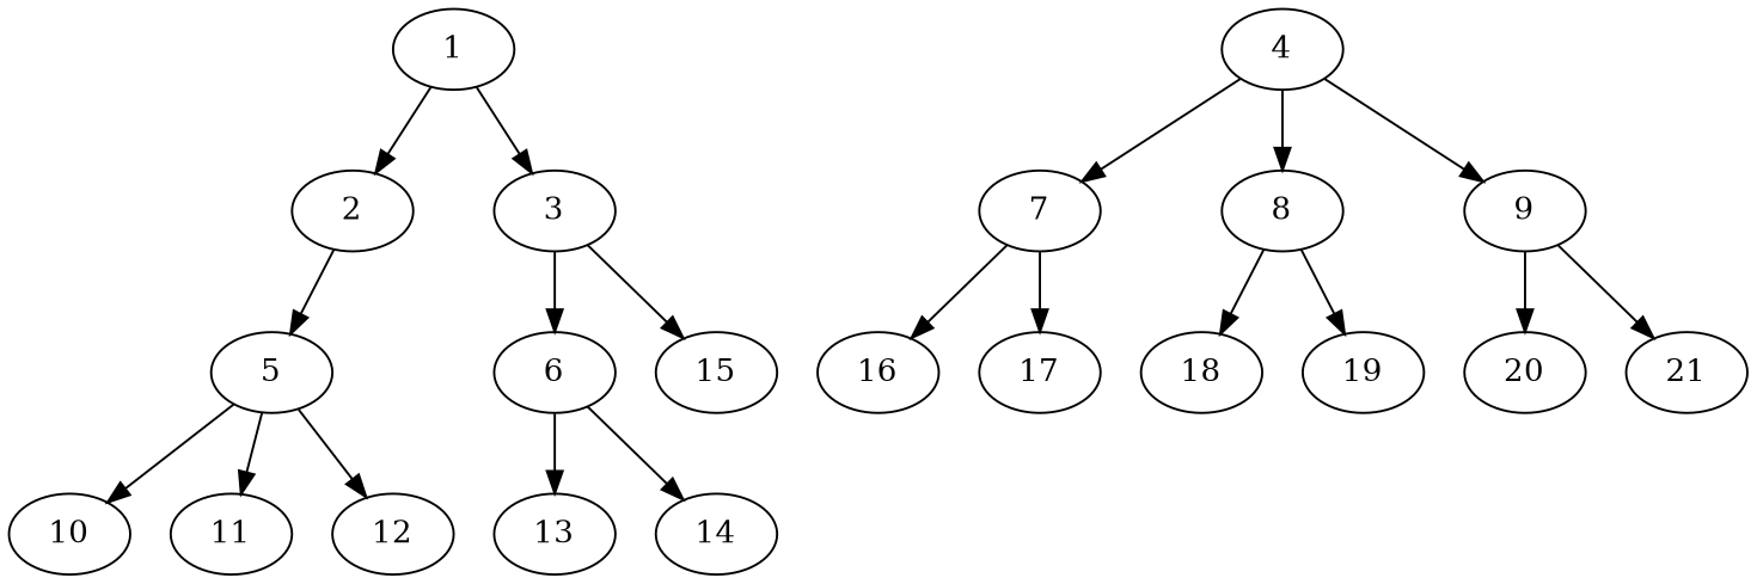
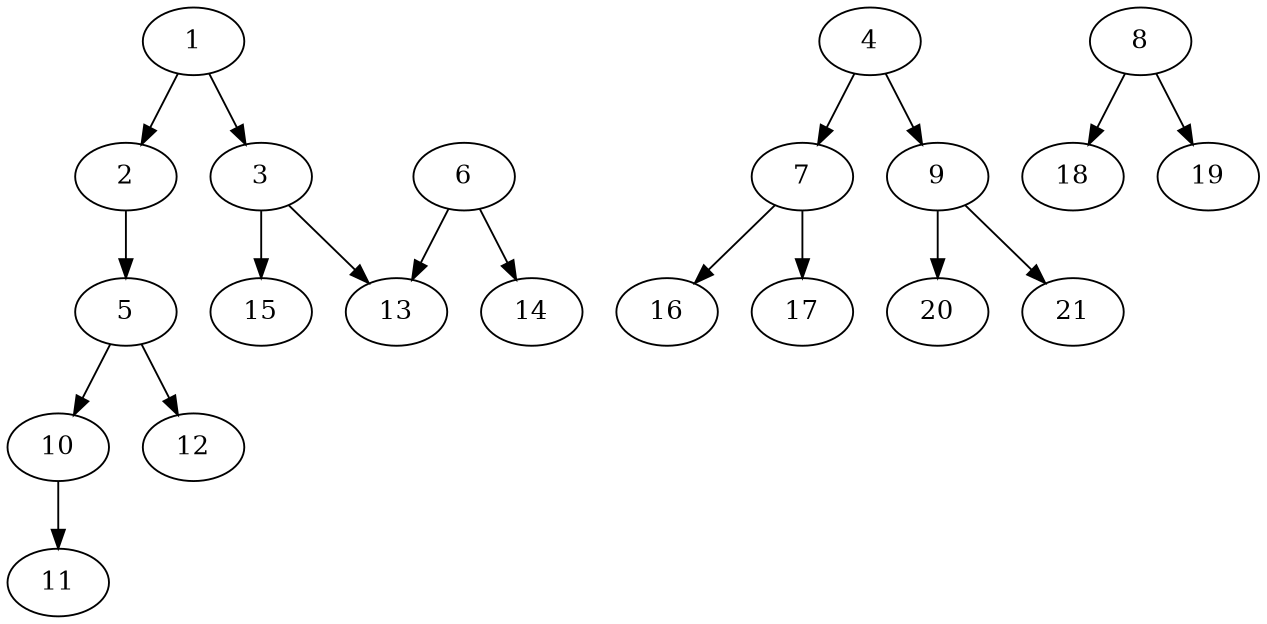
  digraph {
    node [Weight=10]
    edge [Weight=8]
    1 [Weight=9]
    2 [Weight=2]
    3
    5 [Weight=4]
    6
    15 [Weight=2]
    4 [Weight=6]
    7 [Weight=4]
    8 [Weight=4]
    9 [Weight=8]
    10
    11 [Weight=3]
    12
    13 [Weight=4]
    14 [Weight=2]
    16 [Weight=9]
    17 [Weight=7]
    18
    19 [Weight=9]
    20 [Weight=3]
    21 [Weight=3]
    1 -> 2 [Weight=7]
    1 -> 3 [Weight=11]
    2 -> 5 [Weight=6]
-   3 -> 6 [Weight=2]
+   3 -> 13 [Weight=2]
    3 -> 15 [Weight=3]
    5 -> 10 [Weight=10]
-   5 -> 11
+   10 -> 11
    5 -> 12 [Weight=5]
    6 -> 13 [Weight=10]
    6 -> 14 [Weight=2]
    4 -> 7 [Weight=5]
-   4 -> 8 [Weight=3]
    4 -> 9
    7 -> 16
    7 -> 17
    8 -> 18 [Weight=2]
    8 -> 19 [Weight=10]
    9 -> 20 [Weight=9]
    9 -> 21 [Weight=6]
  }
